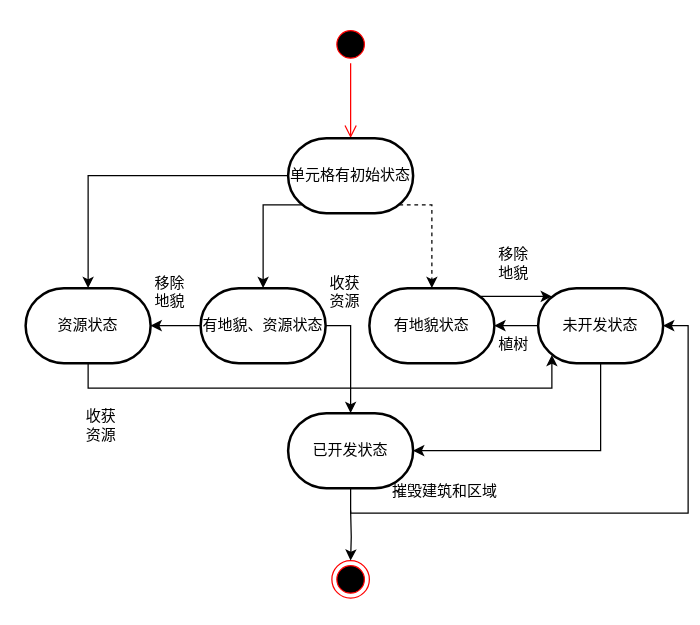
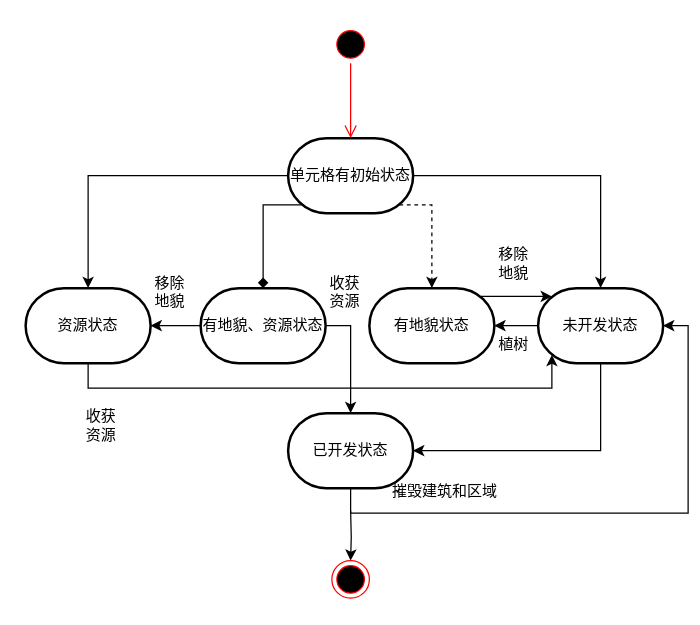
  <mxCell id="0" />
  <mxCell id="1" parent="0" />
  <mxCell id="2" value="" style="ellipse;html=1;shape=startState;fillColor=#000000;strokeColor=#ff0000;" vertex="1" parent="1"><mxGeometry x="265" y="20" width="30" height="30" as="geometry" /></mxCell>
  <mxCell id="3" value="" style="edgeStyle=orthogonalEdgeStyle;html=1;verticalAlign=bottom;endArrow=open;endSize=8;strokeColor=#ff0000;rounded=0;" edge="1" parent="1" source="2"><mxGeometry relative="1" as="geometry"><mxPoint x="280" y="110" as="targetPoint" /></mxGeometry></mxCell>
  <mxCell id="4" value="" style="ellipse;html=1;shape=endState;fillColor=#000000;strokeColor=#ff0000;" vertex="1" parent="1"><mxGeometry x="265" y="448" width="30" height="30" as="geometry" /></mxCell>
  <mxCell id="5" style="edgeStyle=orthogonalEdgeStyle;rounded=0;orthogonalLoop=1;jettySize=auto;html=1;exitX=0.5;exitY=1;exitDx=0;exitDy=0;exitPerimeter=0;entryX=0.5;entryY=0;entryDx=0;entryDy=0;" edge="1" parent="1" target="4"><mxGeometry relative="1" as="geometry"><mxPoint x="280" y="408" as="sourcePoint" /></mxGeometry></mxCell>
  <mxCell id="6" value="单元格有初始状态" style="strokeWidth=2;html=1;shape=mxgraph.flowchart.terminator;whiteSpace=wrap;" vertex="1" parent="1"><mxGeometry x="230" y="110" width="100" height="60" as="geometry" /></mxCell>
  <mxCell id="7" value="已开发状态" style="strokeWidth=2;html=1;shape=mxgraph.flowchart.terminator;whiteSpace=wrap;" vertex="1" parent="1"><mxGeometry x="230" y="330" width="100" height="60" as="geometry" /></mxCell>
  <mxCell id="8" value="未开发状态" style="strokeWidth=2;html=1;shape=mxgraph.flowchart.terminator;whiteSpace=wrap;" vertex="1" parent="1"><mxGeometry x="430" y="230" width="100" height="60" as="geometry" /></mxCell>
  <mxCell id="9" value="资源状态" style="strokeWidth=2;html=1;shape=mxgraph.flowchart.terminator;whiteSpace=wrap;" vertex="1" parent="1"><mxGeometry x="20" y="230" width="100" height="60" as="geometry" /></mxCell>
  <mxCell id="10" value="有地貌、资源状态" style="strokeWidth=2;html=1;shape=mxgraph.flowchart.terminator;whiteSpace=wrap;" vertex="1" parent="1"><mxGeometry x="160" y="230" width="100" height="60" as="geometry" /></mxCell>
  <mxCell id="11" value="有地貌状态" style="strokeWidth=2;html=1;shape=mxgraph.flowchart.terminator;whiteSpace=wrap;" vertex="1" parent="1"><mxGeometry x="295" y="230" width="100" height="60" as="geometry" /></mxCell>
  <mxCell id="12" style="edgeStyle=orthogonalEdgeStyle;rounded=0;orthogonalLoop=1;jettySize=auto;html=1;exitX=0.5;exitY=1;exitDx=0;exitDy=0;exitPerimeter=0;entryX=1;entryY=0.5;entryDx=0;entryDy=0;entryPerimeter=0;" edge="1" parent="1" source="8" target="7"><mxGeometry relative="1" as="geometry" /></mxCell>
  <mxCell id="13" style="edgeStyle=orthogonalEdgeStyle;rounded=0;orthogonalLoop=1;jettySize=auto;html=1;exitX=0.5;exitY=1;exitDx=0;exitDy=0;exitPerimeter=0;entryX=1;entryY=0.5;entryDx=0;entryDy=0;entryPerimeter=0;" edge="1" parent="1" source="7" target="8"><mxGeometry relative="1" as="geometry" /></mxCell>
  <mxCell id="14" value="摧毁建筑和区域" style="text;html=1;align=center;verticalAlign=middle;resizable=0;points=[];autosize=1;strokeColor=none;fillColor=none;" vertex="1" parent="1"><mxGeometry x="300" y="378" width="110" height="30" as="geometry" /></mxCell>
  <mxCell id="15" style="edgeStyle=orthogonalEdgeStyle;rounded=0;orthogonalLoop=1;jettySize=auto;html=1;exitX=0;exitY=0.5;exitDx=0;exitDy=0;exitPerimeter=0;entryX=1;entryY=0.5;entryDx=0;entryDy=0;entryPerimeter=0;" edge="1" parent="1" source="8" target="11"><mxGeometry relative="1" as="geometry" /></mxCell>
  <mxCell id="16" value="植树" style="text;html=1;align=center;verticalAlign=middle;resizable=0;points=[];autosize=1;strokeColor=none;fillColor=none;" vertex="1" parent="1"><mxGeometry x="385" y="260" width="50" height="30" as="geometry" /></mxCell>
  <mxCell id="17" style="edgeStyle=orthogonalEdgeStyle;rounded=0;orthogonalLoop=1;jettySize=auto;html=1;exitX=1;exitY=0.5;exitDx=0;exitDy=0;exitPerimeter=0;" edge="1" parent="1" source="10" target="7"><mxGeometry relative="1" as="geometry" /></mxCell>
  <mxCell id="18" value="收获&lt;br&gt;资源" style="text;html=1;align=center;verticalAlign=middle;resizable=0;points=[];autosize=1;strokeColor=none;fillColor=none;" vertex="1" parent="1"><mxGeometry x="250" y="213" width="50" height="40" as="geometry" /></mxCell>
  <mxCell id="19" style="edgeStyle=orthogonalEdgeStyle;rounded=0;orthogonalLoop=1;jettySize=auto;html=1;exitX=0;exitY=0.5;exitDx=0;exitDy=0;exitPerimeter=0;entryX=1;entryY=0.5;entryDx=0;entryDy=0;entryPerimeter=0;" edge="1" parent="1" source="10" target="9"><mxGeometry relative="1" as="geometry" /></mxCell>
  <mxCell id="20" value="移除&lt;br&gt;地貌" style="text;html=1;align=center;verticalAlign=middle;resizable=0;points=[];autosize=1;strokeColor=none;fillColor=none;" vertex="1" parent="1"><mxGeometry x="110" y="213" width="50" height="40" as="geometry" /></mxCell>
  <mxCell id="21" style="edgeStyle=orthogonalEdgeStyle;rounded=0;orthogonalLoop=1;jettySize=auto;html=1;exitX=0.5;exitY=1;exitDx=0;exitDy=0;exitPerimeter=0;entryX=0.11;entryY=0.89;entryDx=0;entryDy=0;entryPerimeter=0;" edge="1" parent="1" source="9" target="8"><mxGeometry relative="1" as="geometry"><Array as="points"><mxPoint x="70" y="310" /><mxPoint x="441" y="310" /></Array></mxGeometry></mxCell>
  <mxCell id="22" value="收获&lt;br&gt;资源" style="text;html=1;align=center;verticalAlign=middle;resizable=0;points=[];autosize=1;strokeColor=none;fillColor=none;" vertex="1" parent="1"><mxGeometry x="55" y="320" width="50" height="40" as="geometry" /></mxCell>
  <mxCell id="23" value="移除&lt;br&gt;地貌" style="text;html=1;align=center;verticalAlign=middle;resizable=0;points=[];autosize=1;strokeColor=none;fillColor=none;" vertex="1" parent="1"><mxGeometry x="385" y="190" width="50" height="40" as="geometry" /></mxCell>
  <mxCell id="24" style="edgeStyle=orthogonalEdgeStyle;rounded=0;orthogonalLoop=1;jettySize=auto;html=1;exitX=0;exitY=0.5;exitDx=0;exitDy=0;exitPerimeter=0;entryX=0.5;entryY=0;entryDx=0;entryDy=0;entryPerimeter=0;" edge="1" parent="1" source="6" target="9"><mxGeometry relative="1" as="geometry" /></mxCell>
- <mxCell id="25" style="edgeStyle=orthogonalEdgeStyle;rounded=0;orthogonalLoop=1;jettySize=auto;html=1;exitX=0.11;exitY=0.89;exitDx=0;exitDy=0;exitPerimeter=0;entryX=0.5;entryY=0;entryDx=0;entryDy=0;entryPerimeter=0;" edge="1" parent="1" source="6" target="10"><mxGeometry relative="1" as="geometry"><Array as="points"><mxPoint x="210" y="163" /></Array></mxGeometry></mxCell>
+ <mxCell id="25" style="edgeStyle=orthogonalEdgeStyle;rounded=0;orthogonalLoop=1;jettySize=auto;html=1;exitX=0.11;exitY=0.89;exitDx=0;exitDy=0;exitPerimeter=0;entryX=0.5;entryY=0;entryDx=0;entryDy=0;entryPerimeter=0;endArrow=diamond;" edge="1" parent="1" source="6" target="10"><mxGeometry relative="1" as="geometry"><Array as="points"><mxPoint x="210" y="163" /></Array></mxGeometry></mxCell>
+ <mxCell id="26" style="edgeStyle=orthogonalEdgeStyle;rounded=0;orthogonalLoop=1;jettySize=auto;html=1;exitX=1;exitY=0.5;exitDx=0;exitDy=0;exitPerimeter=0;entryX=0.5;entryY=0;entryDx=0;entryDy=0;entryPerimeter=0;" edge="1" parent="1" source="6" target="8"><mxGeometry relative="1" as="geometry" /></mxCell>
  <mxCell id="27" style="edgeStyle=orthogonalEdgeStyle;rounded=0;orthogonalLoop=1;jettySize=auto;html=1;exitX=0.89;exitY=0.11;exitDx=0;exitDy=0;exitPerimeter=0;entryX=0.11;entryY=0.11;entryDx=0;entryDy=0;entryPerimeter=0;" edge="1" parent="1" source="11" target="8"><mxGeometry relative="1" as="geometry" /></mxCell>
  <mxCell id="28" style="edgeStyle=orthogonalEdgeStyle;rounded=0;orthogonalLoop=1;jettySize=auto;html=1;exitX=0.89;exitY=0.89;exitDx=0;exitDy=0;exitPerimeter=0;entryX=0.5;entryY=0;entryDx=0;entryDy=0;entryPerimeter=0;dashed=1;" edge="1" parent="1" source="6" target="11"><mxGeometry relative="1" as="geometry"><Array as="points"><mxPoint x="345" y="163" /></Array></mxGeometry></mxCell>
